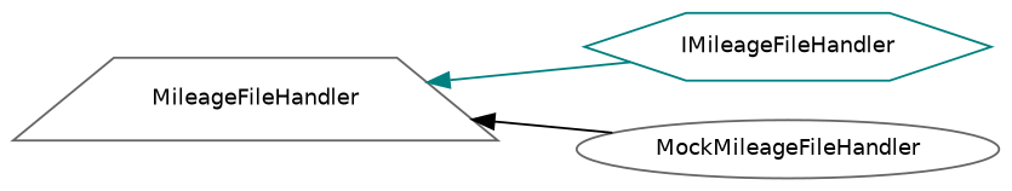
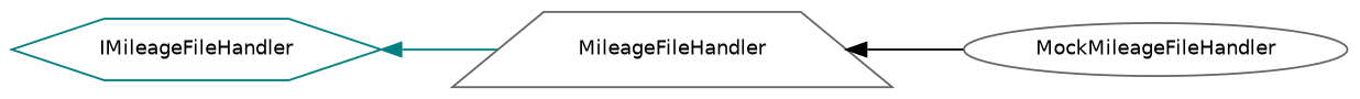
  digraph {
    rankdir=LR
    node [color=gray40 fillcolor=white fontname=Helvetica fontsize=10 style=filled]
    edge [dir=back fontname=Helvetica fontsize=10 labelfontname=Helvetica labelfontsize=10 style=solid]
    n1 [color=teal height=0.2 label=IMileageFileHandler shape=hexagon width=0.4]
    n2 [height=0.2 label=MileageFileHandler shape=trapezium width=0.4]
    n3 [height=0.2 label=MockMileageFileHandler shape=ellipse width=0.4]
-   n2 -> n1 [color=teal]
+   n1 -> n2 [color=teal]
    n2 -> n3 [color=black]
  }
